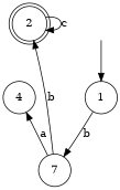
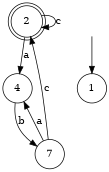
  digraph {
    rankdir=TB
    node [margin=0.1 shape=circle]
    2 [margin=0 shape=doublecircle]
    4
    n3 [label=7]
    " " [color=white width=0]
    1
    2 -> 2 [label=c]
-   1 -> n3 [label=b]
-   n3 -> 2 [label=b]
+   2 -> 4 [label=a]
+   4 -> n3 [label=b]
+   n3 -> 2 [label=c]
    n3 -> 4 [label=a]
    " " -> 1
  }
